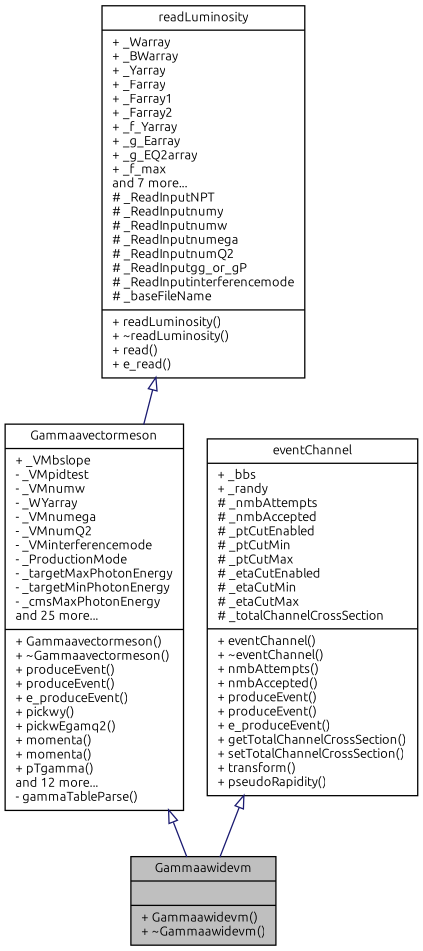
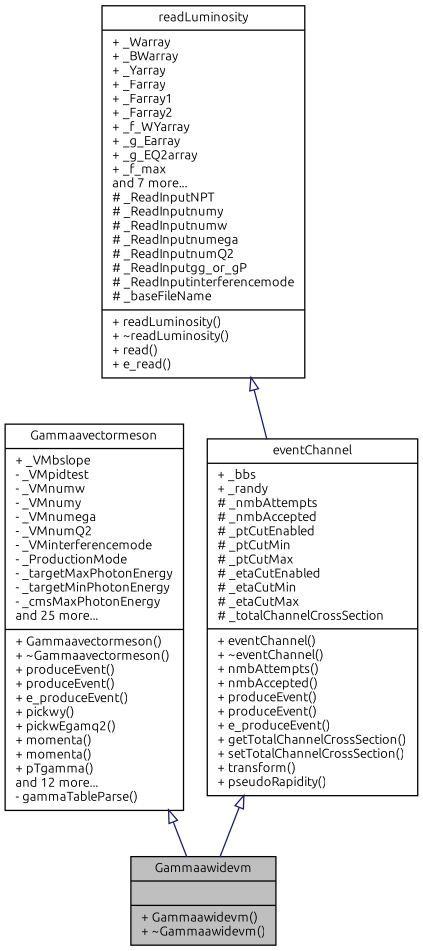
  digraph {
    fontname=Ubuntu
    node [color=black fontname=Ubuntu fontsize=10 shape=record]
    edge [arrowtail=onormal color=midnightblue dir=back fontname=Ubuntu fontsize=10 labelfontname=Helvetica labelfontsize=10 style=solid]
    n1 [fillcolor=grey75 fontcolor=black height=0.2 label="{Gammaawidevm\n||+ Gammaawidevm()\l+ ~Gammaawidevm()\l}" style=filled width=0.4]
-   n2 [height=0.2 label="{Gammaavectormeson\n|+ _VMbslope\l- _VMpidtest\l- _VMnumw\l- _WYarray\l- _VMnumega\l- _VMnumQ2\l- _VMinterferencemode\l- _ProductionMode\l- _targetMaxPhotonEnergy\l- _targetMinPhotonEnergy\l- _cmsMaxPhotonEnergy\land 25 more...\l|+ Gammaavectormeson()\l+ ~Gammaavectormeson()\l+ produceEvent()\l+ produceEvent()\l+ e_produceEvent()\l+ pickwy()\l+ pickwEgamq2()\l+ momenta()\l+ momenta()\l+ pTgamma()\land 12 more...\l- gammaTableParse()\l}" width=0.4]
+   n2 [height=0.2 label="{Gammaavectormeson\n|+ _VMbslope\l- _VMpidtest\l- _VMnumw\l- _VMnumy\l- _VMnumega\l- _VMnumQ2\l- _VMinterferencemode\l- _ProductionMode\l- _targetMaxPhotonEnergy\l- _targetMinPhotonEnergy\l- _cmsMaxPhotonEnergy\land 25 more...\l|+ Gammaavectormeson()\l+ ~Gammaavectormeson()\l+ produceEvent()\l+ produceEvent()\l+ e_produceEvent()\l+ pickwy()\l+ pickwEgamq2()\l+ momenta()\l+ momenta()\l+ pTgamma()\land 12 more...\l- gammaTableParse()\l}" width=0.4]
    n3 [height=0.2 label="{eventChannel\n|+ _bbs\l+ _randy\l# _nmbAttempts\l# _nmbAccepted\l# _ptCutEnabled\l# _ptCutMin\l# _ptCutMax\l# _etaCutEnabled\l# _etaCutMin\l# _etaCutMax\l# _totalChannelCrossSection\l|+ eventChannel()\l+ ~eventChannel()\l+ nmbAttempts()\l+ nmbAccepted()\l+ produceEvent()\l+ produceEvent()\l+ e_produceEvent()\l+ getTotalChannelCrossSection()\l+ setTotalChannelCrossSection()\l+ transform()\l+ pseudoRapidity()\l}" width=0.4]
-   n4 [height=0.2 label="{readLuminosity\n|+ _Warray\l+ _BWarray\l+ _Yarray\l+ _Farray\l+ _Farray1\l+ _Farray2\l+ _f_Yarray\l+ _g_Earray\l+ _g_EQ2array\l+ _f_max\land 7 more...\l# _ReadInputNPT\l# _ReadInputnumy\l# _ReadInputnumw\l# _ReadInputnumega\l# _ReadInputnumQ2\l# _ReadInputgg_or_gP\l# _ReadInputinterferencemode\l# _baseFileName\l|+ readLuminosity()\l+ ~readLuminosity()\l+ read()\l+ e_read()\l}" width=0.4]
+   n4 [height=0.2 label="{readLuminosity\n|+ _Warray\l+ _BWarray\l+ _Yarray\l+ _Farray\l+ _Farray1\l+ _Farray2\l+ _f_WYarray\l+ _g_Earray\l+ _g_EQ2array\l+ _f_max\land 7 more...\l# _ReadInputNPT\l# _ReadInputnumy\l# _ReadInputnumw\l# _ReadInputnumega\l# _ReadInputnumQ2\l# _ReadInputgg_or_gP\l# _ReadInputinterferencemode\l# _baseFileName\l|+ readLuminosity()\l+ ~readLuminosity()\l+ read()\l+ e_read()\l}" width=0.4]
    n2 -> n1
    n3 -> n1
-   n4 -> n2
+   n4 -> n3
  }
